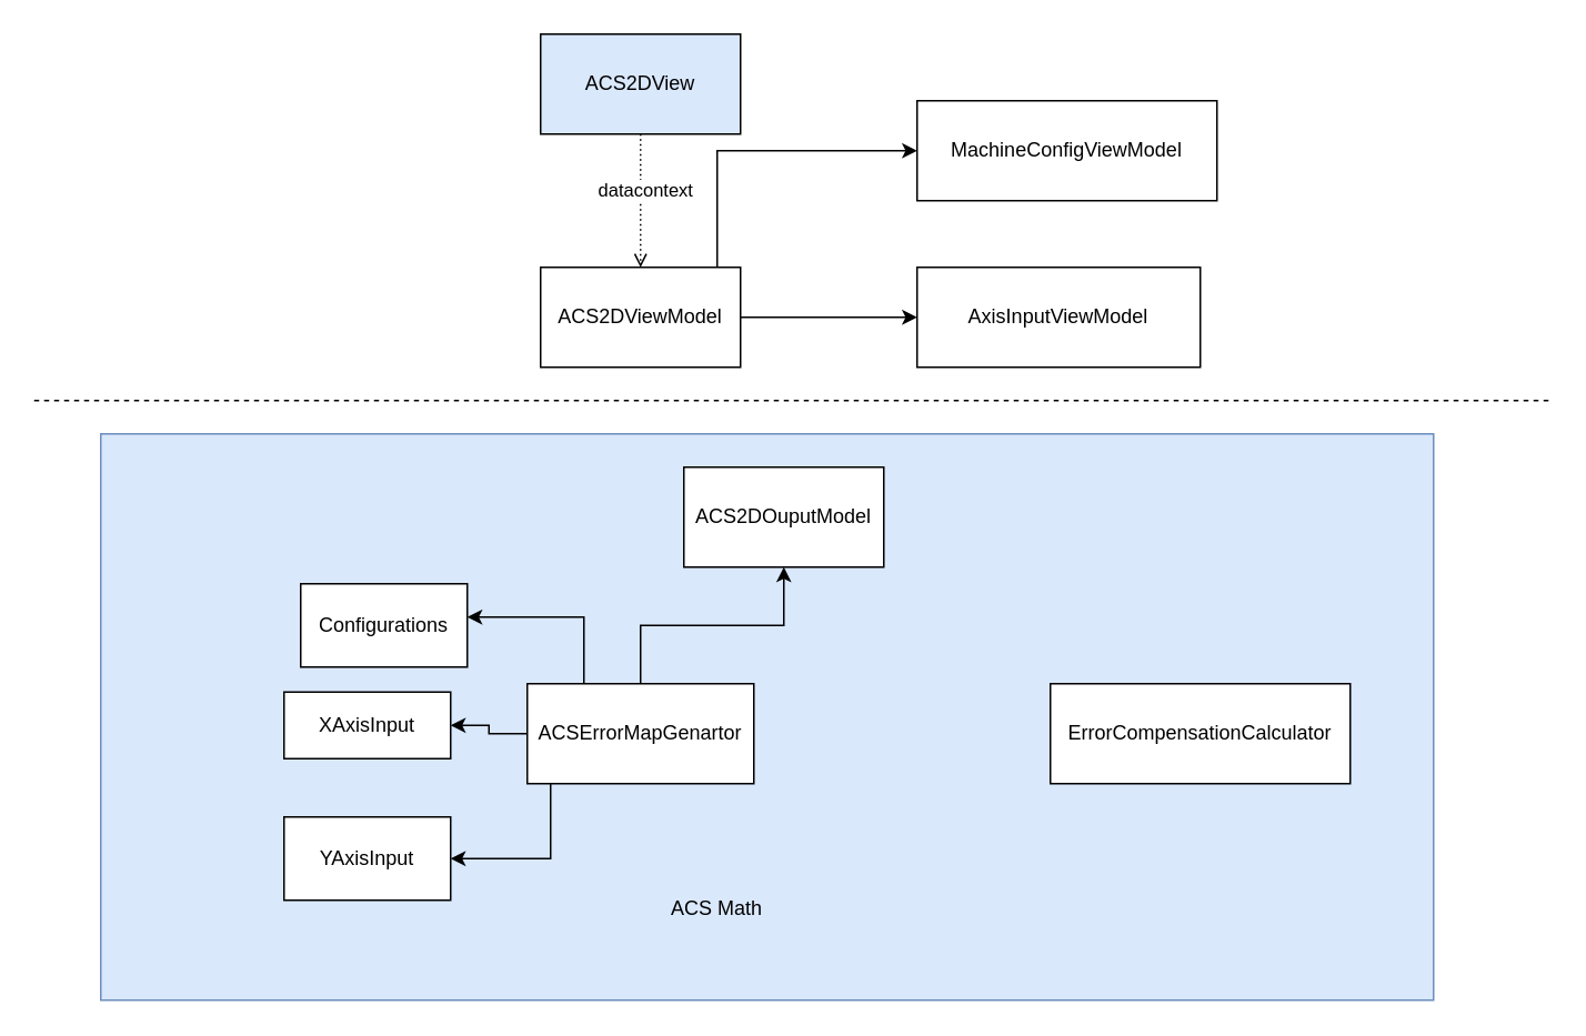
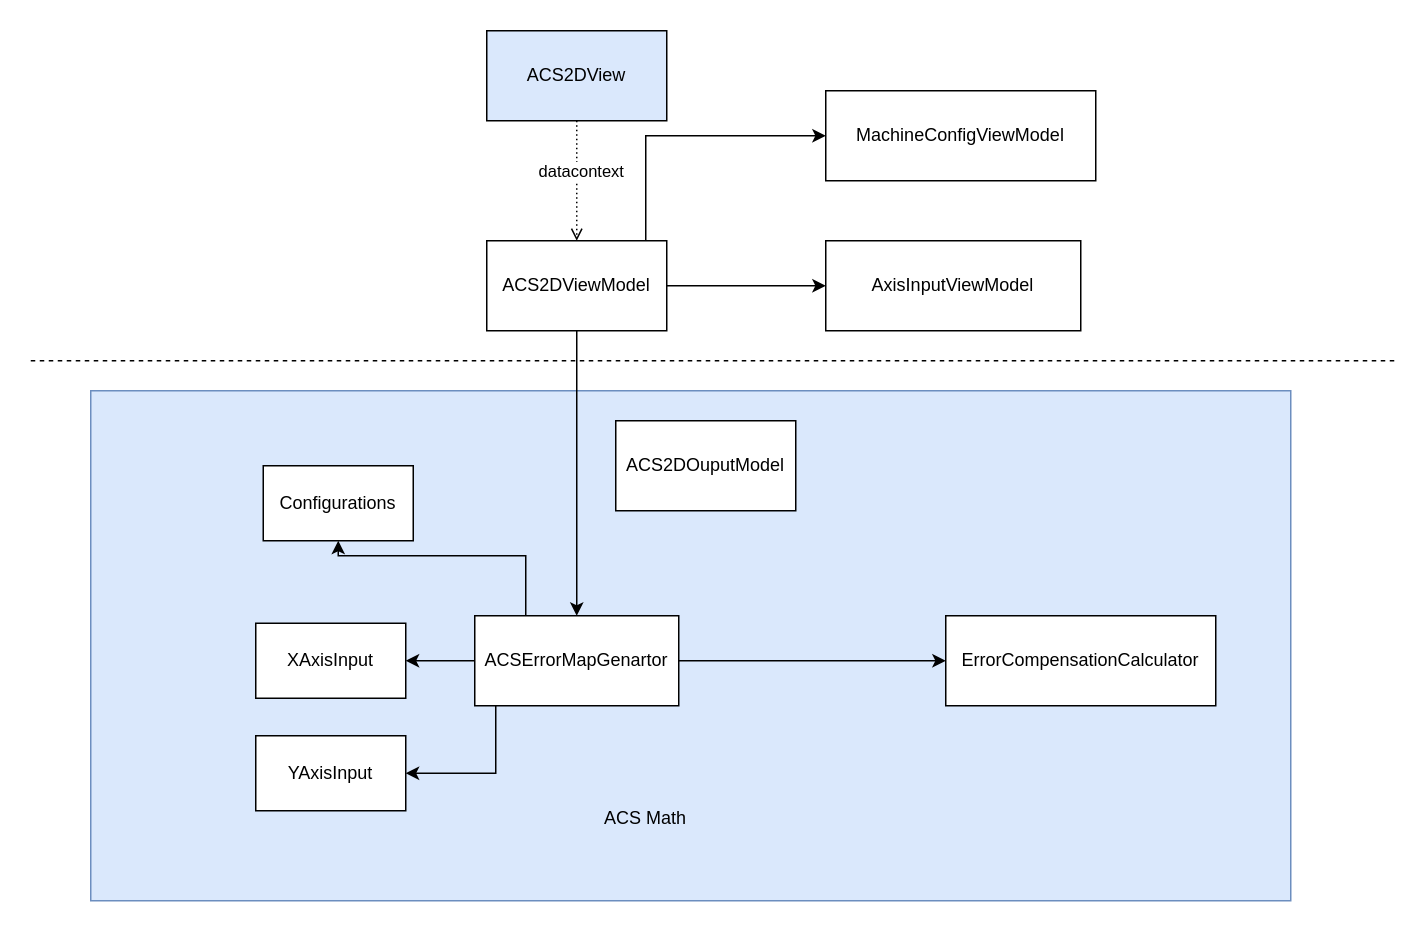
  <mxCell id="0" />
  <mxCell id="1" parent="0" />
  <mxCell id="2" value="" style="rounded=0;whiteSpace=wrap;html=1;fillColor=#dae8fc;strokeColor=#6c8ebf;" vertex="1" parent="1"><mxGeometry x="60" y="260" width="800" height="340" as="geometry" /></mxCell>
  <mxCell id="3" style="edgeStyle=orthogonalEdgeStyle;rounded=0;orthogonalLoop=1;jettySize=auto;html=1;endArrow=open;endFill=0;dashed=1;dashPattern=1 2;" edge="1" parent="1" source="5" target="9"><mxGeometry relative="1" as="geometry" /></mxCell>
  <mxCell id="4" value="datacontext" style="edgeLabel;html=1;align=center;verticalAlign=middle;resizable=0;points=[];" vertex="1" connectable="0" parent="3"><mxGeometry x="-0.175" y="2" relative="1" as="geometry"><mxPoint as="offset" /></mxGeometry></mxCell>
  <mxCell id="5" value="ACS2DView" style="rounded=0;whiteSpace=wrap;html=1;fillColor=#dae8fc;" vertex="1" parent="1"><mxGeometry x="324" y="20" width="120" height="60" as="geometry" /></mxCell>
+ <mxCell id="6" style="edgeStyle=orthogonalEdgeStyle;rounded=0;orthogonalLoop=1;jettySize=auto;html=1;" edge="1" parent="1" source="9" target="18"><mxGeometry relative="1" as="geometry" /></mxCell>
  <mxCell id="7" style="edgeStyle=orthogonalEdgeStyle;rounded=0;orthogonalLoop=1;jettySize=auto;html=1;" edge="1" parent="1" source="9" target="22"><mxGeometry relative="1" as="geometry"><Array as="points"><mxPoint x="430" y="90" /></Array></mxGeometry></mxCell>
  <mxCell id="8" style="edgeStyle=orthogonalEdgeStyle;rounded=0;orthogonalLoop=1;jettySize=auto;html=1;" edge="1" parent="1" source="9" target="23"><mxGeometry relative="1" as="geometry" /></mxCell>
  <mxCell id="9" value="ACS2DViewModel" style="rounded=0;whiteSpace=wrap;html=1;" vertex="1" parent="1"><mxGeometry x="324" y="160" width="120" height="60" as="geometry" /></mxCell>
  <mxCell id="10" value="ACS Math" style="text;html=1;align=center;verticalAlign=middle;whiteSpace=wrap;rounded=0;" vertex="1" parent="1"><mxGeometry x="400" y="530" width="60" height="30" as="geometry" /></mxCell>
- <mxCell id="11" value="Configurations" style="rounded=0;whiteSpace=wrap;html=1;" vertex="1" parent="1"><mxGeometry x="180" y="350" width="100" height="50" as="geometry" /></mxCell>
- <mxCell id="12" value="XAxisInput" style="rounded=0;whiteSpace=wrap;html=1;" vertex="1" parent="1"><mxGeometry x="170" y="415" width="100" height="40" as="geometry" /></mxCell>
+ <mxCell id="11" value="Configurations" style="rounded=0;whiteSpace=wrap;html=1;" vertex="1" parent="1"><mxGeometry x="175" y="310" width="100" height="50" as="geometry" /></mxCell>
+ <mxCell id="12" value="XAxisInput" style="rounded=0;whiteSpace=wrap;html=1;" vertex="1" parent="1"><mxGeometry x="170" y="415" width="100" height="50" as="geometry" /></mxCell>
  <mxCell id="13" value="YAxisInput" style="rounded=0;whiteSpace=wrap;html=1;" vertex="1" parent="1"><mxGeometry x="170" y="490" width="100" height="50" as="geometry" /></mxCell>
  <mxCell id="14" style="edgeStyle=orthogonalEdgeStyle;rounded=0;orthogonalLoop=1;jettySize=auto;html=1;" edge="1" parent="1" source="18" target="13"><mxGeometry relative="1" as="geometry"><Array as="points"><mxPoint x="330" y="515" /></Array></mxGeometry></mxCell>
  <mxCell id="15" style="edgeStyle=orthogonalEdgeStyle;rounded=0;orthogonalLoop=1;jettySize=auto;html=1;" edge="1" parent="1" source="18" target="12"><mxGeometry relative="1" as="geometry" /></mxCell>
  <mxCell id="16" style="edgeStyle=orthogonalEdgeStyle;rounded=0;orthogonalLoop=1;jettySize=auto;html=1;" edge="1" parent="1" source="18" target="11"><mxGeometry relative="1" as="geometry"><Array as="points"><mxPoint x="350" y="370" /></Array></mxGeometry></mxCell>
- <mxCell id="17" style="edgeStyle=orthogonalEdgeStyle;rounded=0;orthogonalLoop=1;jettySize=auto;html=1;" edge="1" parent="1" source="18" target="20"><mxGeometry relative="1" as="geometry" /></mxCell>
+ <mxCell id="17" style="edgeStyle=orthogonalEdgeStyle;rounded=0;orthogonalLoop=1;jettySize=auto;html=1;" edge="1" parent="1" source="18" target="19"><mxGeometry relative="1" as="geometry" /></mxCell>
  <mxCell id="18" value="ACSErrorMapGenartor" style="rounded=0;whiteSpace=wrap;html=1;" vertex="1" parent="1"><mxGeometry x="316" y="410" width="136" height="60" as="geometry" /></mxCell>
  <mxCell id="19" value="ErrorCompensationCalculator" style="rounded=0;whiteSpace=wrap;html=1;" vertex="1" parent="1"><mxGeometry x="630" y="410" width="180" height="60" as="geometry" /></mxCell>
  <mxCell id="20" value="ACS2DOuputModel" style="rounded=0;whiteSpace=wrap;html=1;" vertex="1" parent="1"><mxGeometry x="410" y="280" width="120" height="60" as="geometry" /></mxCell>
  <mxCell id="21" value="" style="endArrow=none;dashed=1;html=1;rounded=0;" edge="1" parent="1"><mxGeometry width="50" height="50" relative="1" as="geometry"><mxPoint x="20" y="240" as="sourcePoint" /><mxPoint x="930" y="240" as="targetPoint" /></mxGeometry></mxCell>
  <mxCell id="22" value="MachineConfigViewModel" style="rounded=0;whiteSpace=wrap;html=1;" vertex="1" parent="1"><mxGeometry x="550" y="60" width="180" height="60" as="geometry" /></mxCell>
  <mxCell id="23" value="AxisInputViewModel" style="rounded=0;whiteSpace=wrap;html=1;" vertex="1" parent="1"><mxGeometry x="550" y="160" width="170" height="60" as="geometry" /></mxCell>
